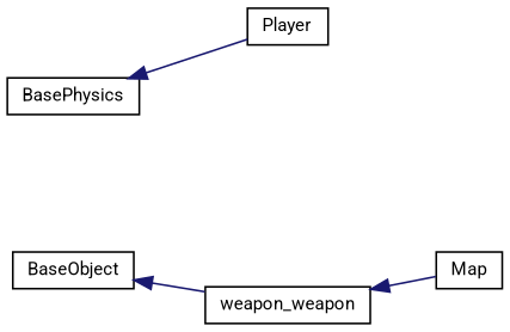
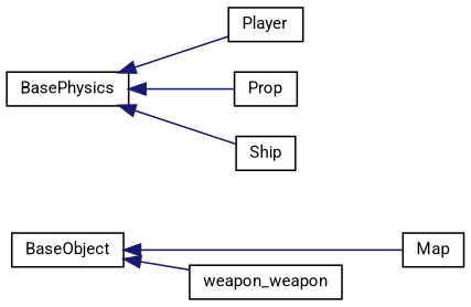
  digraph {
    fontname=Roboto
    rankdir=LR
    node [color=black fillcolor=white fontname=Roboto fontsize=10 shape=record style=filled]
    edge [color=midnightblue dir=back fontname=Roboto fontsize=10 labelfontname=Helvetica labelfontsize=10 style=solid]
    n1 [height=0.2 label=BaseObject width=0.4]
    n2 [height=0.2 label=Map width=0.4]
    n3 [height=0.2 label=weapon_weapon width=0.4]
    n4 [height=0.2 label=BasePhysics width=0.4]
    n5 [height=0.2 label=Player width=0.4]
-   n3 -> n2
+   n6 [height=0.2 label=Prop width=0.4]
+   n7 [height=0.2 label=Ship width=0.4]
+   n1 -> n2
    n1 -> n3
    n4 -> n5
+   n4 -> n6
+   n4 -> n7
  }
